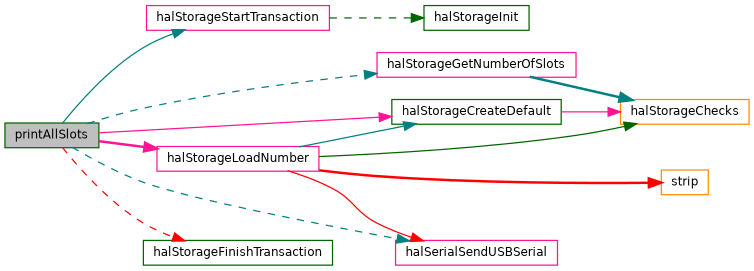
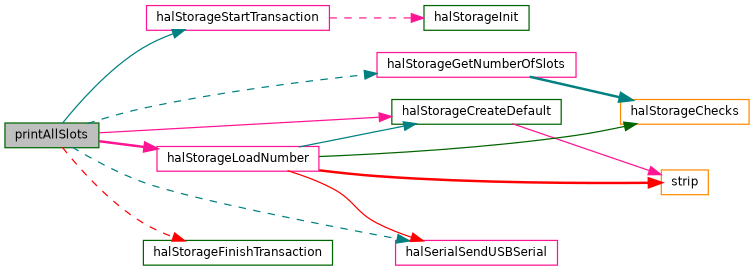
  digraph {
    rankdir=LR
    node [color=darkgreen fillcolor=white fontname=Helvetica fontsize=10 shape=record style=filled]
    edge [color=teal fontname=Helvetica fontsize=10 labelfontname=Helvetica labelfontsize=10 style=solid]
    n1 [fillcolor=grey75 fontcolor=black height=0.2 label=printAllSlots width=0.4]
    n2 [color=deeppink height=0.2 label=halStorageStartTransaction width=0.4]
    n3 [color=deeppink height=0.2 label=halStorageGetNumberOfSlots width=0.4]
    n4 [height=0.2 label=halStorageFinishTransaction width=0.4]
    n5 [height=0.2 label=halStorageCreateDefault width=0.4]
    n6 [color=deeppink height=0.2 label=halStorageLoadNumber width=0.4]
    n7 [color=deeppink height=0.2 label=halSerialSendUSBSerial width=0.4]
    n8 [height=0.2 label=halStorageInit width=0.4]
    n9 [color=darkorange height=0.2 label=halStorageChecks width=0.4]
    n10 [color=darkorange height=0.2 label=strip width=0.4]
    n1 -> n2
    n1 -> n3 [style=dashed]
    n1 -> n4 [color=red style=dashed]
    n1 -> n5 [color=deeppink]
    n1 -> n6 [color=deeppink style=bold]
    n1 -> n7 [style=dashed]
-   n2 -> n8 [color=darkgreen style=dashed]
+   n2 -> n8 [color=deeppink style=dashed]
    n3 -> n9 [style=bold]
-   n5 -> n9 [color=deeppink]
+   n5 -> n10 [color=deeppink]
    n6 -> n5
    n6 -> n7 [color=red]
    n6 -> n9 [color=darkgreen]
    n6 -> n10 [color=red style=bold]
  }
